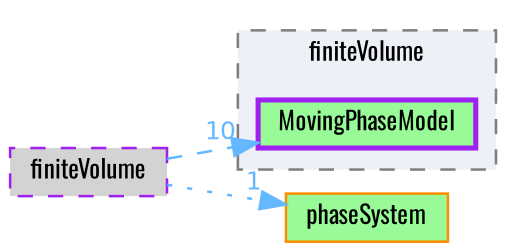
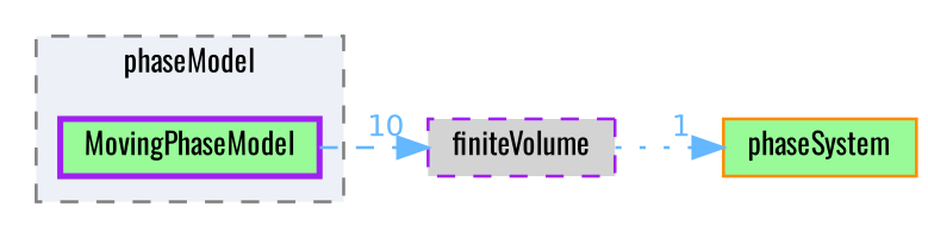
  digraph {
    compound=true
    fontname=Oswald
    rankdir=LR
    node [color=purple fillcolor=palegreen fontname=Oswald fontsize=10 shape=box]
    edge [color=steelblue1 fontcolor=steelblue1 fontname=Oswald fontsize=10 labeldistance=1.5 labelfontname=Helvetica labelfontsize=10]
    n1 [height=0.2 label=MovingPhaseModel style="filled,bold" width=0.4]
    n2 [fillcolor=lightgrey height=0.2 label=finiteVolume style="filled,dashed" width=0.4]
    n3 [color=darkorange height=0.2 label=phaseSystem style=filled width=0.4]
    subgraph cluster_1 {
      bgcolor="#edf0f7"
      fontsize=10
-     label=finiteVolume
+     label=phaseModel
      pencolor=grey50
      style="filled,dashed"
      n1
    }
-   n2 -> n1 [headlabel=10 style=dashed]
+   n1 -> n2 [headlabel=10 style=dashed]
    n2 -> n3 [headlabel=1 style=dotted]
  }
